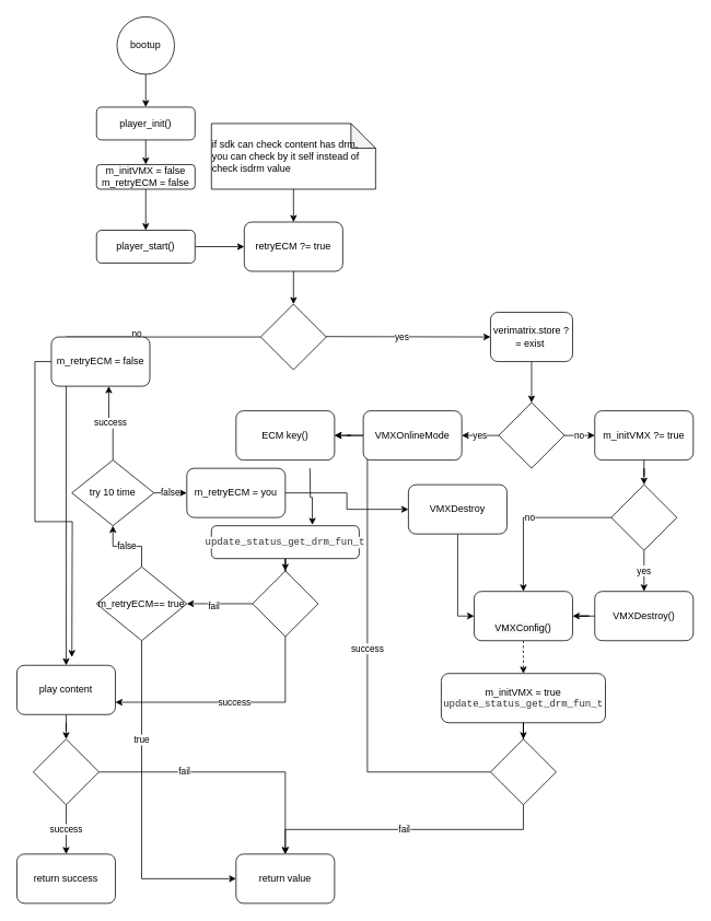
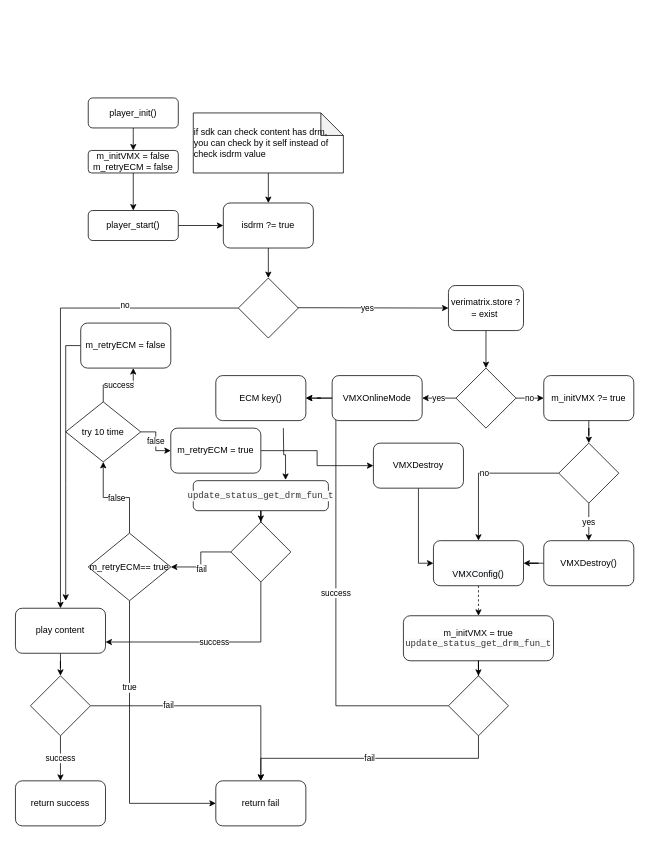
  <mxCell id="0" />
  <mxCell id="1" parent="0" />
- <mxCell id="2" value="" style="edgeStyle=orthogonalEdgeStyle;rounded=0;orthogonalLoop=1;jettySize=auto;html=1;" parent="1" source="3" target="5" edge="1"><mxGeometry relative="1" as="geometry"><Array as="points"><mxPoint x="177" y="130" /><mxPoint x="177" y="130" /></Array></mxGeometry></mxCell>
- <mxCell id="3" value="bootup" style="ellipse;whiteSpace=wrap;html=1;aspect=fixed;" parent="1" vertex="1"><mxGeometry x="142" y="20" width="70" height="70" as="geometry" /></mxCell>
  <mxCell id="4" value="" style="edgeStyle=orthogonalEdgeStyle;rounded=0;orthogonalLoop=1;jettySize=auto;html=1;" parent="1" source="5" target="7" edge="1"><mxGeometry relative="1" as="geometry"><Array as="points"><mxPoint x="177" y="220" /><mxPoint x="177" y="220" /></Array></mxGeometry></mxCell>
  <mxCell id="5" value="player_init()" style="rounded=1;whiteSpace=wrap;html=1;" parent="1" vertex="1"><mxGeometry x="117" y="130" width="120" height="40" as="geometry" /></mxCell>
  <mxCell id="6" value="" style="edgeStyle=orthogonalEdgeStyle;rounded=0;orthogonalLoop=1;jettySize=auto;html=1;" parent="1" source="7" target="9" edge="1"><mxGeometry relative="1" as="geometry"><Array as="points"><mxPoint x="177" y="320" /><mxPoint x="177" y="320" /></Array></mxGeometry></mxCell>
  <mxCell id="7" value="m_initVMX = false&lt;br&gt;m_retryECM = false" style="rounded=1;whiteSpace=wrap;html=1;" parent="1" vertex="1"><mxGeometry x="117" y="200" width="120" height="30" as="geometry" /></mxCell>
  <mxCell id="8" value="" style="edgeStyle=orthogonalEdgeStyle;rounded=0;orthogonalLoop=1;jettySize=auto;html=1;" parent="1" source="9" target="19" edge="1"><mxGeometry relative="1" as="geometry" /></mxCell>
  <mxCell id="9" value="player_start()" style="rounded=1;whiteSpace=wrap;html=1;" parent="1" vertex="1"><mxGeometry x="117" y="280" width="120" height="40" as="geometry" /></mxCell>
  <mxCell id="10" style="edgeStyle=orthogonalEdgeStyle;rounded=0;orthogonalLoop=1;jettySize=auto;html=1;exitX=0.5;exitY=1;exitDx=0;exitDy=0;" parent="1" source="9" target="9" edge="1"><mxGeometry relative="1" as="geometry" /></mxCell>
  <mxCell id="11" style="edgeStyle=orthogonalEdgeStyle;rounded=0;orthogonalLoop=1;jettySize=auto;html=1;exitX=0.5;exitY=1;exitDx=0;exitDy=0;" parent="1" source="5" target="5" edge="1"><mxGeometry relative="1" as="geometry" /></mxCell>
  <mxCell id="12" value="" style="edgeStyle=orthogonalEdgeStyle;rounded=0;orthogonalLoop=1;jettySize=auto;html=1;" parent="1" source="13" target="30" edge="1"><mxGeometry relative="1" as="geometry" /></mxCell>
  <mxCell id="13" value="m_initVMX ?= true" style="rounded=1;whiteSpace=wrap;html=1;" parent="1" vertex="1"><mxGeometry x="724" y="500" width="120" height="60" as="geometry" /></mxCell>
  <mxCell id="14" style="edgeStyle=orthogonalEdgeStyle;rounded=0;orthogonalLoop=1;jettySize=auto;html=1;exitX=0.5;exitY=1;exitDx=0;exitDy=0;" parent="1" source="15" target="27" edge="1"><mxGeometry relative="1" as="geometry" /></mxCell>
  <mxCell id="15" value="verimatrix.store ?= exist&amp;nbsp;" style="rounded=1;whiteSpace=wrap;html=1;" parent="1" vertex="1"><mxGeometry x="597" y="380" width="100" height="60" as="geometry" /></mxCell>
  <mxCell id="16" value="" style="edgeStyle=orthogonalEdgeStyle;rounded=0;orthogonalLoop=1;jettySize=auto;html=1;" parent="1" source="17" target="37" edge="1"><mxGeometry relative="1" as="geometry" /></mxCell>
  <mxCell id="17" value="play content" style="rounded=1;whiteSpace=wrap;html=1;" parent="1" vertex="1"><mxGeometry x="20" y="810" width="120" height="60" as="geometry" /></mxCell>
  <mxCell id="18" value="" style="edgeStyle=orthogonalEdgeStyle;rounded=0;orthogonalLoop=1;jettySize=auto;html=1;" parent="1" source="19" target="25" edge="1"><mxGeometry relative="1" as="geometry" /></mxCell>
- <mxCell id="19" value="retryECM ?= true" style="rounded=1;whiteSpace=wrap;html=1;" parent="1" vertex="1"><mxGeometry x="297" y="270" width="120" height="60" as="geometry" /></mxCell>
+ <mxCell id="19" value="isdrm ?= true" style="rounded=1;whiteSpace=wrap;html=1;" parent="1" vertex="1"><mxGeometry x="297" y="270" width="120" height="60" as="geometry" /></mxCell>
  <mxCell id="20" value="" style="edgeStyle=orthogonalEdgeStyle;rounded=0;orthogonalLoop=1;jettySize=auto;html=1;" parent="1" source="21" target="19" edge="1"><mxGeometry relative="1" as="geometry" /></mxCell>
  <mxCell id="21" value="&lt;div style=&quot;text-align: left&quot;&gt;&lt;span&gt;if sdk can check content has drm, you can check by it self instead of check isdrm value&lt;/span&gt;&lt;/div&gt;" style="shape=note;whiteSpace=wrap;html=1;backgroundOutline=1;darkOpacity=0.05;" parent="1" vertex="1"><mxGeometry x="257" y="150" width="200" height="80" as="geometry" /></mxCell>
  <mxCell id="22" style="edgeStyle=orthogonalEdgeStyle;rounded=0;orthogonalLoop=1;jettySize=auto;html=1;exitX=0;exitY=0.5;exitDx=0;exitDy=0;entryX=0.5;entryY=0;entryDx=0;entryDy=0;" parent="1" source="25" target="17" edge="1"><mxGeometry relative="1" as="geometry"><mxPoint x="80" y="800" as="targetPoint" /><Array as="points"><mxPoint x="80" y="410" /></Array></mxGeometry></mxCell>
  <mxCell id="23" value="no" style="edgeLabel;html=1;align=center;verticalAlign=middle;resizable=0;points=[];" parent="22" vertex="1" connectable="0"><mxGeometry x="-0.524" y="-4" relative="1" as="geometry"><mxPoint as="offset" /></mxGeometry></mxCell>
  <mxCell id="24" value="yes" style="edgeStyle=orthogonalEdgeStyle;rounded=0;orthogonalLoop=1;jettySize=auto;html=1;entryX=0;entryY=0.5;entryDx=0;entryDy=0;" parent="1" target="15" edge="1"><mxGeometry relative="1" as="geometry"><mxPoint x="381" y="409.5" as="sourcePoint" /><mxPoint x="481" y="409.5" as="targetPoint" /><Array as="points" /></mxGeometry></mxCell>
  <mxCell id="25" value="" style="rhombus;whiteSpace=wrap;html=1;" parent="1" vertex="1"><mxGeometry x="317" y="370" width="80" height="80" as="geometry" /></mxCell>
  <mxCell id="26" value="no" style="edgeStyle=orthogonalEdgeStyle;rounded=0;orthogonalLoop=1;jettySize=auto;html=1;" parent="1" source="27" target="13" edge="1"><mxGeometry relative="1" as="geometry" /></mxCell>
  <mxCell id="27" value="" style="rhombus;whiteSpace=wrap;html=1;" parent="1" vertex="1"><mxGeometry x="607" y="490" width="80" height="80" as="geometry" /></mxCell>
  <mxCell id="28" value="yes" style="edgeStyle=orthogonalEdgeStyle;rounded=0;orthogonalLoop=1;jettySize=auto;html=1;" parent="1" source="30" target="34" edge="1"><mxGeometry relative="1" as="geometry" /></mxCell>
  <mxCell id="29" value="no" style="edgeStyle=orthogonalEdgeStyle;rounded=0;orthogonalLoop=1;jettySize=auto;html=1;" parent="1" source="30" target="32" edge="1"><mxGeometry relative="1" as="geometry" /></mxCell>
  <mxCell id="30" value="" style="rhombus;whiteSpace=wrap;html=1;" parent="1" vertex="1"><mxGeometry x="744" y="590" width="80" height="80" as="geometry" /></mxCell>
  <mxCell id="31" style="edgeStyle=orthogonalEdgeStyle;rounded=0;orthogonalLoop=1;jettySize=auto;html=1;exitX=0.5;exitY=1;exitDx=0;exitDy=0;entryX=0.5;entryY=0;entryDx=0;entryDy=0;dashed=1;" parent="1" source="32" target="39" edge="1"><mxGeometry relative="1" as="geometry" /></mxCell>
  <mxCell id="32" value="&lt;br&gt;&lt;br&gt;&lt;span style=&quot;color: rgb(0 , 0 , 0) ; font-family: &amp;#34;helvetica&amp;#34; ; font-size: 12px ; font-style: normal ; font-weight: 400 ; letter-spacing: normal ; text-align: center ; text-indent: 0px ; text-transform: none ; word-spacing: 0px ; background-color: rgb(248 , 249 , 250) ; display: inline ; float: none&quot;&gt;VMXConfig()&lt;/span&gt;&lt;br&gt;" style="rounded=1;whiteSpace=wrap;html=1;" parent="1" vertex="1"><mxGeometry x="577" y="720" width="120" height="60" as="geometry" /></mxCell>
  <mxCell id="33" style="edgeStyle=orthogonalEdgeStyle;rounded=0;orthogonalLoop=1;jettySize=auto;html=1;entryX=1;entryY=0.5;entryDx=0;entryDy=0;" parent="1" source="34" target="32" edge="1"><mxGeometry relative="1" as="geometry"><mxPoint x="591" y="900" as="targetPoint" /></mxGeometry></mxCell>
  <mxCell id="34" value="VMXDestroy()" style="rounded=1;whiteSpace=wrap;html=1;" parent="1" vertex="1"><mxGeometry x="724" y="720" width="120" height="60" as="geometry" /></mxCell>
  <mxCell id="35" value="fail" style="edgeStyle=orthogonalEdgeStyle;rounded=0;orthogonalLoop=1;jettySize=auto;html=1;entryX=0.5;entryY=0;entryDx=0;entryDy=0;" parent="1" source="37" target="46" edge="1"><mxGeometry x="-0.364" relative="1" as="geometry"><mxPoint x="240" y="1040" as="targetPoint" /><mxPoint as="offset" /></mxGeometry></mxCell>
  <mxCell id="36" value="success" style="edgeStyle=orthogonalEdgeStyle;rounded=0;orthogonalLoop=1;jettySize=auto;html=1;" parent="1" source="37" target="38" edge="1"><mxGeometry relative="1" as="geometry" /></mxCell>
  <mxCell id="37" value="" style="rhombus;whiteSpace=wrap;html=1;" parent="1" vertex="1"><mxGeometry x="40" y="900" width="80" height="80" as="geometry" /></mxCell>
  <mxCell id="38" value="return success" style="rounded=1;whiteSpace=wrap;html=1;" parent="1" vertex="1"><mxGeometry x="20" y="1040" width="120" height="60" as="geometry" /></mxCell>
  <mxCell id="39" value="&lt;br&gt;m_initVMX = true&lt;br&gt;&lt;pre style=&quot;font-family: &amp;#34;consolas&amp;#34; , &amp;#34;menlo&amp;#34; , &amp;#34;liberation mono&amp;#34; , &amp;#34;courier&amp;#34; , monospace ; margin: 0px ; font-size: 12px ; color: rgb(51 , 51 , 51) ; font-style: normal ; font-weight: 400 ; letter-spacing: normal ; text-indent: 0px ; text-transform: none ; word-spacing: 0px ; background-color: rgb(250 , 250 , 250)&quot;&gt;update_status_get_drm_fun_t&lt;/pre&gt;&lt;br&gt;" style="rounded=1;whiteSpace=wrap;html=1;" parent="1" vertex="1"><mxGeometry x="537" y="820" width="200" height="60" as="geometry" /></mxCell>
  <mxCell id="40" value="success" style="edgeStyle=orthogonalEdgeStyle;rounded=0;orthogonalLoop=1;jettySize=auto;html=1;entryX=1;entryY=0.5;entryDx=0;entryDy=0;" parent="1" source="42" target="45" edge="1"><mxGeometry relative="1" as="geometry"><Array as="points"><mxPoint x="447" y="940" /><mxPoint x="447" y="530" /></Array></mxGeometry></mxCell>
  <mxCell id="41" value="fail" style="edgeStyle=orthogonalEdgeStyle;rounded=0;orthogonalLoop=1;jettySize=auto;html=1;exitX=0.5;exitY=1;exitDx=0;exitDy=0;" parent="1" source="42" target="46" edge="1"><mxGeometry relative="1" as="geometry"><mxPoint x="297" y="1070" as="targetPoint" /><mxPoint x="557" y="990" as="sourcePoint" /></mxGeometry></mxCell>
  <mxCell id="42" value="" style="rhombus;whiteSpace=wrap;html=1;" parent="1" vertex="1"><mxGeometry x="597" y="900" width="80" height="80" as="geometry" /></mxCell>
  <mxCell id="43" style="edgeStyle=orthogonalEdgeStyle;rounded=0;orthogonalLoop=1;jettySize=auto;html=1;exitX=0.5;exitY=1;exitDx=0;exitDy=0;" parent="1" source="39" target="42" edge="1"><mxGeometry relative="1" as="geometry"><mxPoint x="497" y="1070" as="targetPoint" /><mxPoint x="557" y="870" as="sourcePoint" /><Array as="points" /></mxGeometry></mxCell>
  <mxCell id="44" value="" style="edgeStyle=orthogonalEdgeStyle;rounded=0;orthogonalLoop=1;jettySize=auto;html=1;entryX=0.683;entryY=-0.025;entryDx=0;entryDy=0;entryPerimeter=0;" parent="1" target="51" edge="1"><mxGeometry relative="1" as="geometry"><mxPoint x="377" y="570" as="sourcePoint" /></mxGeometry></mxCell>
  <mxCell id="45" value="ECM key()" style="rounded=1;whiteSpace=wrap;html=1;" parent="1" vertex="1"><mxGeometry x="287" y="500" width="120" height="60" as="geometry" /></mxCell>
- <mxCell id="46" value="return value" style="rounded=1;whiteSpace=wrap;html=1;" parent="1" vertex="1"><mxGeometry x="287" y="1040" width="120" height="60" as="geometry" /></mxCell>
+ <mxCell id="46" value="return fail" style="rounded=1;whiteSpace=wrap;html=1;" parent="1" vertex="1"><mxGeometry x="287" y="1040" width="120" height="60" as="geometry" /></mxCell>
  <mxCell id="47" value="success" style="edgeStyle=orthogonalEdgeStyle;rounded=0;orthogonalLoop=1;jettySize=auto;html=1;exitX=0.5;exitY=0;exitDx=0;exitDy=0;entryX=0.583;entryY=1;entryDx=0;entryDy=0;entryPerimeter=0;" parent="1" source="49" target="66" edge="1"><mxGeometry relative="1" as="geometry" /></mxCell>
  <mxCell id="48" value="false" style="edgeStyle=orthogonalEdgeStyle;rounded=0;orthogonalLoop=1;jettySize=auto;html=1;exitX=1;exitY=0.5;exitDx=0;exitDy=0;entryX=0;entryY=0.5;entryDx=0;entryDy=0;" parent="1" source="49" target="68" edge="1"><mxGeometry relative="1" as="geometry" /></mxCell>
- <mxCell id="49" value="try 10 time" style="rhombus;whiteSpace=wrap;html=1;" parent="1" vertex="1"><mxGeometry x="87" y="560" width="100" height="80" as="geometry" /></mxCell>
+ <mxCell id="49" value="try 10 time" style="rhombus;whiteSpace=wrap;html=1;" parent="1" vertex="1"><mxGeometry x="87" y="535" width="100" height="80" as="geometry" /></mxCell>
  <mxCell id="50" style="edgeStyle=orthogonalEdgeStyle;rounded=0;orthogonalLoop=1;jettySize=auto;html=1;exitX=0.5;exitY=1;exitDx=0;exitDy=0;" parent="1" source="51" target="64" edge="1"><mxGeometry relative="1" as="geometry" /></mxCell>
  <mxCell id="51" value="&lt;span style=&quot;background-color: rgb(250 , 250 , 250) ; color: rgb(51 , 51 , 51) ; font-family: &amp;#34;consolas&amp;#34; , &amp;#34;menlo&amp;#34; , &amp;#34;liberation mono&amp;#34; , &amp;#34;courier&amp;#34; , monospace&quot;&gt;update_status_get_drm_fun_t&lt;/span&gt;" style="rounded=1;whiteSpace=wrap;html=1;" parent="1" vertex="1"><mxGeometry x="257" y="640" width="180" height="40" as="geometry" /></mxCell>
  <mxCell id="52" value="" style="edgeStyle=orthogonalEdgeStyle;rounded=0;orthogonalLoop=1;jettySize=auto;html=1;" parent="1" source="53" target="45" edge="1"><mxGeometry relative="1" as="geometry" /></mxCell>
  <mxCell id="53" value="VMXOnlineMode" style="rounded=1;whiteSpace=wrap;html=1;" parent="1" vertex="1"><mxGeometry x="442" y="500" width="120" height="60" as="geometry" /></mxCell>
  <mxCell id="54" value="yes" style="edgeStyle=orthogonalEdgeStyle;rounded=0;orthogonalLoop=1;jettySize=auto;html=1;" parent="1" source="27" target="53" edge="1"><mxGeometry relative="1" as="geometry"><mxPoint x="527" y="530" as="sourcePoint" /><mxPoint x="297" y="540" as="targetPoint" /></mxGeometry></mxCell>
  <mxCell id="55" style="edgeStyle=orthogonalEdgeStyle;rounded=0;orthogonalLoop=1;jettySize=auto;html=1;exitX=0.5;exitY=1;exitDx=0;exitDy=0;entryX=0;entryY=0.5;entryDx=0;entryDy=0;" parent="1" source="56" target="32" edge="1"><mxGeometry relative="1" as="geometry" /></mxCell>
  <mxCell id="56" value="VMXDestroy" style="rounded=1;whiteSpace=wrap;html=1;" parent="1" vertex="1"><mxGeometry x="497" y="590" width="120" height="60" as="geometry" /></mxCell>
  <mxCell id="57" value="false" style="edgeStyle=orthogonalEdgeStyle;rounded=0;orthogonalLoop=1;jettySize=auto;html=1;" parent="1" source="60" target="49" edge="1"><mxGeometry relative="1" as="geometry" /></mxCell>
  <mxCell id="58" style="edgeStyle=orthogonalEdgeStyle;rounded=0;orthogonalLoop=1;jettySize=auto;html=1;exitX=0.5;exitY=1;exitDx=0;exitDy=0;entryX=0;entryY=0.5;entryDx=0;entryDy=0;" parent="1" source="60" target="46" edge="1"><mxGeometry relative="1" as="geometry" /></mxCell>
  <mxCell id="59" value="true" style="edgeLabel;html=1;align=center;verticalAlign=middle;resizable=0;points=[];" parent="58" vertex="1" connectable="0"><mxGeometry x="-0.405" y="-1" relative="1" as="geometry"><mxPoint as="offset" /></mxGeometry></mxCell>
- <mxCell id="60" value="m_retryECM== true" style="rhombus;whiteSpace=wrap;html=1;" parent="1" vertex="1"><mxGeometry x="117" y="690" width="110" height="90" as="geometry" /></mxCell>
+ <mxCell id="60" value="m_retryECM== true" style="rhombus;whiteSpace=wrap;html=1;" parent="1" vertex="1"><mxGeometry x="117" y="710" width="110" height="90" as="geometry" /></mxCell>
  <mxCell id="61" style="edgeStyle=orthogonalEdgeStyle;rounded=0;orthogonalLoop=1;jettySize=auto;html=1;exitX=0;exitY=0.5;exitDx=0;exitDy=0;entryX=1;entryY=0.5;entryDx=0;entryDy=0;" parent="1" source="64" target="60" edge="1"><mxGeometry relative="1" as="geometry" /></mxCell>
  <mxCell id="62" value="fail" style="edgeLabel;html=1;align=center;verticalAlign=middle;resizable=0;points=[];" parent="61" vertex="1" connectable="0"><mxGeometry x="0.2" y="2" relative="1" as="geometry"><mxPoint as="offset" /></mxGeometry></mxCell>
  <mxCell id="63" value="success" style="edgeStyle=orthogonalEdgeStyle;rounded=0;orthogonalLoop=1;jettySize=auto;html=1;exitX=0.5;exitY=1;exitDx=0;exitDy=0;entryX=1;entryY=0.75;entryDx=0;entryDy=0;" parent="1" source="64" target="17" edge="1"><mxGeometry x="-0.011" relative="1" as="geometry"><mxPoint as="offset" /></mxGeometry></mxCell>
  <mxCell id="64" value="" style="rhombus;whiteSpace=wrap;html=1;" parent="1" vertex="1"><mxGeometry x="307" y="695" width="80" height="80" as="geometry" /></mxCell>
  <mxCell id="65" style="edgeStyle=orthogonalEdgeStyle;rounded=0;orthogonalLoop=1;jettySize=auto;html=1;exitX=0;exitY=0.5;exitDx=0;exitDy=0;" parent="1" source="66" edge="1"><mxGeometry relative="1" as="geometry"><mxPoint x="87" y="800" as="targetPoint" /></mxGeometry></mxCell>
- <mxCell id="66" value="&lt;span&gt;m_retryECM = false&lt;/span&gt;" style="rounded=1;whiteSpace=wrap;html=1;" parent="1" vertex="1"><mxGeometry x="62" y="410" width="120" height="60" as="geometry" /></mxCell>
+ <mxCell id="66" value="&lt;span&gt;m_retryECM = false&lt;/span&gt;" style="rounded=1;whiteSpace=wrap;html=1;" parent="1" vertex="1"><mxGeometry x="107" y="430" width="120" height="60" as="geometry" /></mxCell>
  <mxCell id="67" style="edgeStyle=orthogonalEdgeStyle;rounded=0;orthogonalLoop=1;jettySize=auto;html=1;exitX=1;exitY=0.5;exitDx=0;exitDy=0;entryX=0;entryY=0.5;entryDx=0;entryDy=0;" parent="1" source="68" target="56" edge="1"><mxGeometry relative="1" as="geometry" /></mxCell>
- <mxCell id="68" value="&lt;span&gt;m_retryECM = you&lt;/span&gt;" style="rounded=1;whiteSpace=wrap;html=1;" parent="1" vertex="1"><mxGeometry x="227" y="570" width="120" height="60" as="geometry" /></mxCell>
+ <mxCell id="68" value="&lt;span&gt;m_retryECM = true&lt;/span&gt;" style="rounded=1;whiteSpace=wrap;html=1;" parent="1" vertex="1"><mxGeometry x="227" y="570" width="120" height="60" as="geometry" /></mxCell>
